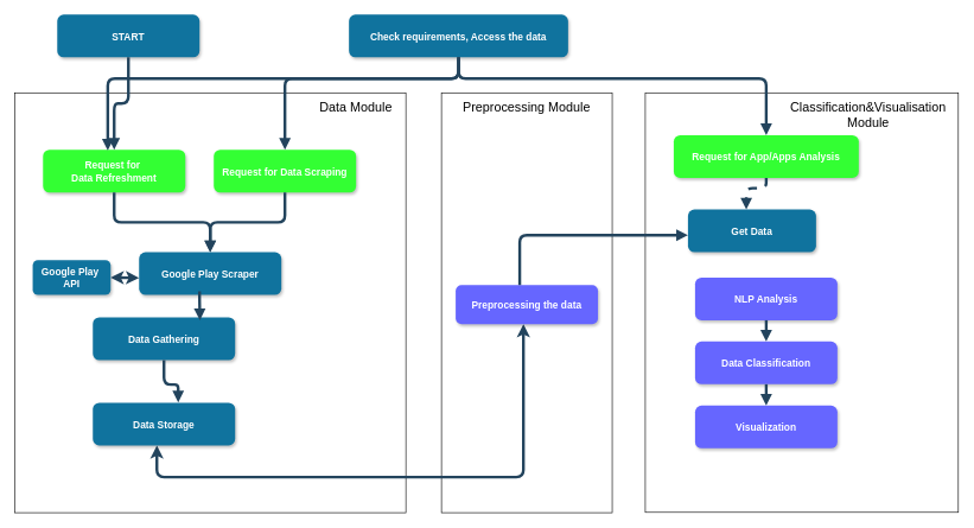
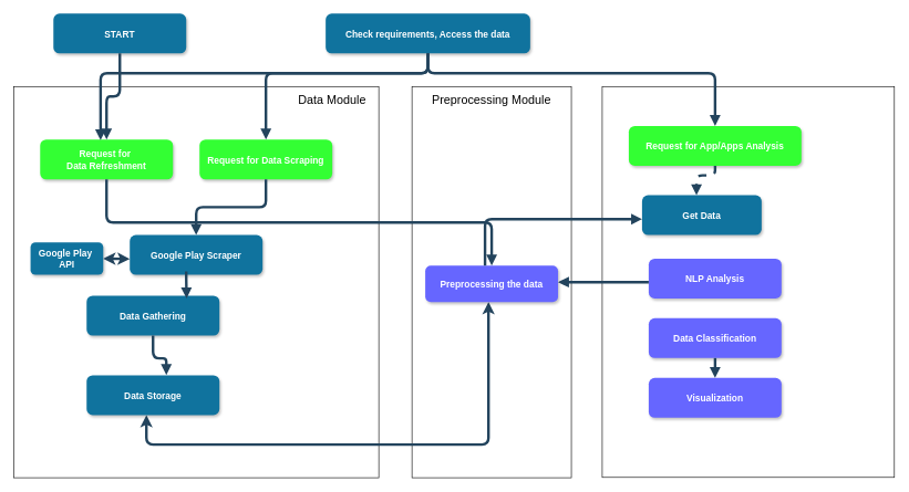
  <mxCell id="0" />
  <mxCell id="1" parent="0" />
  <mxCell id="2" value="" style="rounded=0;whiteSpace=wrap;html=1;" parent="1" vertex="1"><mxGeometry x="620" y="130" width="240" height="590" as="geometry" /></mxCell>
  <mxCell id="3" value="" style="rounded=0;whiteSpace=wrap;html=1;" parent="1" vertex="1"><mxGeometry x="906.5" y="130" width="440" height="589.5" as="geometry" /></mxCell>
  <mxCell id="4" value="" style="rounded=0;whiteSpace=wrap;html=1;" parent="1" vertex="1"><mxGeometry x="20" y="130" width="550" height="590" as="geometry" /></mxCell>
  <mxCell id="5" value="START" style="rounded=1;fillColor=#10739E;strokeColor=none;shadow=1;gradientColor=none;fontStyle=1;fontColor=#FFFFFF;fontSize=14;" parent="1" vertex="1"><mxGeometry x="80" y="20" width="200" height="60" as="geometry" /></mxCell>
  <mxCell id="6" value="Check requirements, Access the data" style="rounded=1;fillColor=#10739E;strokeColor=none;shadow=1;gradientColor=none;fontStyle=1;fontColor=#FFFFFF;fontSize=14;" parent="1" vertex="1"><mxGeometry x="490" y="20" width="308" height="60" as="geometry" /></mxCell>
  <mxCell id="7" value="Request for &#10;Data Refreshment" style="rounded=1;fillColor=#33FF33;strokeColor=none;shadow=1;gradientColor=none;fontStyle=1;fontColor=#FFFFFF;fontSize=14;" parent="1" vertex="1"><mxGeometry x="60" y="210" width="200" height="60" as="geometry" /></mxCell>
  <mxCell id="8" value="Request for Data Scraping" style="rounded=1;fillColor=#33FF33;strokeColor=none;shadow=1;gradientColor=none;fontStyle=1;fontColor=#FFFFFF;fontSize=14;" parent="1" vertex="1"><mxGeometry x="300" y="210" width="200" height="60" as="geometry" /></mxCell>
  <mxCell id="9" value="Request for App/Apps Analysis" style="rounded=1;fillColor=#33FF33;strokeColor=none;shadow=1;gradientColor=none;fontStyle=1;fontColor=#FFFFFF;fontSize=14;" parent="1" vertex="1"><mxGeometry x="946.5" y="189.5" width="260" height="60" as="geometry" /></mxCell>
  <mxCell id="10" value="Google Play Scraper" style="rounded=1;fillColor=#10739E;strokeColor=none;shadow=1;gradientColor=none;fontStyle=1;fontColor=#FFFFFF;fontSize=14;" parent="1" vertex="1"><mxGeometry x="195" y="354" width="200" height="60" as="geometry" /></mxCell>
  <mxCell id="11" value="Data Gathering" style="rounded=1;fillColor=#10739E;strokeColor=none;shadow=1;gradientColor=none;fontStyle=1;fontColor=#FFFFFF;fontSize=14;" parent="1" vertex="1"><mxGeometry x="130" y="445.5" width="200" height="60" as="geometry" /></mxCell>
  <mxCell id="12" value="Get Data" style="rounded=1;fillColor=#10739E;strokeColor=none;shadow=1;gradientColor=none;fontStyle=1;fontColor=#FFFFFF;fontSize=14;" parent="1" vertex="1"><mxGeometry x="966.5" y="294" width="180" height="60" as="geometry" /></mxCell>
  <mxCell id="13" value="NLP Analysis" style="rounded=1;fillColor=#6666FF;strokeColor=none;shadow=1;gradientColor=none;fontStyle=1;fontColor=#FFFFFF;fontSize=14;" parent="1" vertex="1"><mxGeometry x="976.5" y="389.5" width="200" height="60" as="geometry" /></mxCell>
  <mxCell id="14" value="Data Classification" style="rounded=1;fillColor=#6666FF;strokeColor=none;shadow=1;gradientColor=none;fontStyle=1;fontColor=#FFFFFF;fontSize=14;" parent="1" vertex="1"><mxGeometry x="976.5" y="479.5" width="200" height="60" as="geometry" /></mxCell>
  <mxCell id="15" value="Visualization" style="rounded=1;fillColor=#6666FF;strokeColor=none;shadow=1;gradientColor=none;fontStyle=1;fontColor=#FFFFFF;fontSize=14;" parent="1" vertex="1"><mxGeometry x="976.5" y="569.5" width="200" height="60" as="geometry" /></mxCell>
  <mxCell id="16" value="" style="edgeStyle=elbowEdgeStyle;elbow=vertical;strokeWidth=4;endArrow=block;endFill=1;fontStyle=1;strokeColor=#23445D;" parent="1" source="5" target="7" edge="1"><mxGeometry x="22" y="165.5" width="100" height="100" as="geometry"><mxPoint x="52" y="-74.5" as="sourcePoint" /><mxPoint x="152" y="-174.5" as="targetPoint" /></mxGeometry></mxCell>
  <mxCell id="17" value="" style="edgeStyle=elbowEdgeStyle;elbow=vertical;strokeWidth=4;endArrow=block;endFill=1;fontStyle=1;strokeColor=#23445D;exitX=0.5;exitY=1;exitDx=0;exitDy=0;" parent="1" source="6" target="8" edge="1"><mxGeometry x="22" y="165.5" width="100" height="100" as="geometry"><mxPoint x="52" y="-74.5" as="sourcePoint" /><mxPoint x="152" y="-174.5" as="targetPoint" /><Array as="points"><mxPoint x="530" y="110" /><mxPoint x="640" y="170" /></Array></mxGeometry></mxCell>
  <mxCell id="18" value="" style="edgeStyle=elbowEdgeStyle;elbow=vertical;strokeWidth=4;endArrow=block;endFill=1;fontStyle=1;strokeColor=#23445D;" parent="1" source="6" target="9" edge="1"><mxGeometry x="22" y="165.5" width="100" height="100" as="geometry"><mxPoint x="52" y="-74.5" as="sourcePoint" /><mxPoint x="152" y="-174.5" as="targetPoint" /><Array as="points"><mxPoint x="830" y="110" /><mxPoint x="940" y="80" /></Array></mxGeometry></mxCell>
  <mxCell id="19" value="" style="edgeStyle=elbowEdgeStyle;elbow=vertical;strokeWidth=4;endArrow=block;endFill=1;fontStyle=1;strokeColor=#23445D;" parent="1" source="11" edge="1"><mxGeometry x="62" y="175.5" width="100" height="100" as="geometry"><mxPoint x="70" y="40" as="sourcePoint" /><mxPoint x="250" y="565" as="targetPoint" /><Array as="points"><mxPoint x="230" y="540" /></Array></mxGeometry></mxCell>
  <mxCell id="20" value="" style="edgeStyle=elbowEdgeStyle;elbow=vertical;strokeWidth=4;endArrow=classic;startArrow=classic;endFill=1;fontStyle=1;strokeColor=#23445D;entryX=0.822;entryY=1.03;entryDx=0;entryDy=0;exitX=0.5;exitY=1;exitDx=0;exitDy=0;entryPerimeter=0;" parent="1" edge="1"><mxGeometry x="62" y="185.5" width="100" height="100" as="geometry"><mxPoint x="220" y="625.5" as="sourcePoint" /><mxPoint x="735.2" y="455" as="targetPoint" /><Array as="points"><mxPoint x="460.8" y="670" /></Array></mxGeometry></mxCell>
- <mxCell id="21" value="" style="edgeStyle=elbowEdgeStyle;elbow=vertical;strokeWidth=4;endArrow=block;endFill=1;fontStyle=1;strokeColor=#23445D;" parent="1" source="13" target="14" edge="1"><mxGeometry x="62" y="175.5" width="100" height="100" as="geometry"><mxPoint x="486.5" y="-40.5" as="sourcePoint" /><mxPoint x="586.5" y="-140.5" as="targetPoint" /></mxGeometry></mxCell>
+ <mxCell id="21" value="" style="edgeStyle=elbowEdgeStyle;elbow=vertical;strokeWidth=4;endArrow=block;endFill=1;fontStyle=1;strokeColor=#23445D;" parent="1" source="13" target="33" edge="1"><mxGeometry x="62" y="175.5" width="100" height="100" as="geometry"><mxPoint x="486.5" y="-40.5" as="sourcePoint" /><mxPoint x="586.5" y="-140.5" as="targetPoint" /></mxGeometry></mxCell>
  <mxCell id="22" value="" style="edgeStyle=elbowEdgeStyle;elbow=vertical;strokeWidth=4;endArrow=block;endFill=1;fontStyle=1;strokeColor=#23445D;" parent="1" source="14" target="15" edge="1"><mxGeometry x="62" y="185.5" width="100" height="100" as="geometry"><mxPoint x="486.5" y="-30.5" as="sourcePoint" /><mxPoint x="586.5" y="-130.5" as="targetPoint" /></mxGeometry></mxCell>
  <mxCell id="23" value="" style="edgeStyle=elbowEdgeStyle;elbow=vertical;strokeWidth=4;endArrow=block;endFill=1;fontStyle=1;strokeColor=#23445D;exitX=0.5;exitY=1;exitDx=0;exitDy=0;dashed=1;" parent="1" source="9" target="12" edge="1"><mxGeometry x="22" y="165.5" width="100" height="100" as="geometry"><mxPoint x="98.5" y="-60.5" as="sourcePoint" /><mxPoint x="198.5" y="-160.5" as="targetPoint" /><Array as="points"><mxPoint x="1048.5" y="264" /></Array></mxGeometry></mxCell>
  <mxCell id="24" value="" style="edgeStyle=elbowEdgeStyle;elbow=vertical;strokeWidth=4;endArrow=block;endFill=1;fontStyle=1;strokeColor=#23445D;exitX=1;exitY=0.5;exitDx=0;exitDy=0;" parent="1" source="33" target="2" edge="1"><mxGeometry x="62" y="185.5" width="100" height="100" as="geometry"><mxPoint x="470" y="590" as="sourcePoint" /><mxPoint x="760" y="370" as="targetPoint" /><Array as="points" /></mxGeometry></mxCell>
  <mxCell id="25" value="" style="edgeStyle=elbowEdgeStyle;elbow=vertical;strokeWidth=4;endArrow=block;endFill=1;fontStyle=1;strokeColor=#23445D;entryX=0.455;entryY=0.017;entryDx=0;entryDy=0;entryPerimeter=0;exitX=0.5;exitY=1;exitDx=0;exitDy=0;" parent="1" source="6" target="7" edge="1"><mxGeometry x="22" y="165.5" width="100" height="100" as="geometry"><mxPoint x="488" y="93" as="sourcePoint" /><mxPoint x="320" y="130" as="targetPoint" /><Array as="points"><mxPoint x="370" y="110" /><mxPoint x="550" y="180" /><mxPoint x="330" y="190" /></Array></mxGeometry></mxCell>
  <mxCell id="26" value="&lt;font style=&quot;font-size: 18px;&quot;&gt;Data Module&lt;/font&gt;" style="text;html=1;align=center;verticalAlign=middle;whiteSpace=wrap;rounded=0;" parent="1" vertex="1"><mxGeometry x="410" y="135" width="180" height="30" as="geometry" /></mxCell>
  <mxCell id="27" value="" style="edgeStyle=elbowEdgeStyle;elbow=vertical;strokeWidth=4;endArrow=block;endFill=1;fontStyle=1;strokeColor=#23445D;" parent="1" edge="1"><mxGeometry x="62" y="175.5" width="100" height="100" as="geometry"><mxPoint x="280" y="409" as="sourcePoint" /><mxPoint x="280.5" y="449.5" as="targetPoint" /><Array as="points"><mxPoint x="260.5" y="419.5" /></Array></mxGeometry></mxCell>
- <mxCell id="28" value="" style="edgeStyle=elbowEdgeStyle;elbow=vertical;strokeWidth=4;endArrow=block;endFill=1;fontStyle=1;strokeColor=#23445D;entryX=0.5;entryY=0;entryDx=0;entryDy=0;" parent="1" source="7" target="10" edge="1"><mxGeometry x="62" y="175.5" width="100" height="100" as="geometry"><mxPoint x="409.5" y="280" as="sourcePoint" /><mxPoint x="409.5" y="340" as="targetPoint" /></mxGeometry></mxCell>
+ <mxCell id="28" value="" style="edgeStyle=elbowEdgeStyle;elbow=vertical;strokeWidth=4;endArrow=block;endFill=1;fontStyle=1;strokeColor=#23445D;" parent="1" source="7" target="33" edge="1"><mxGeometry x="62" y="175.5" width="100" height="100" as="geometry"><mxPoint x="409.5" y="280" as="sourcePoint" /><mxPoint x="409.5" y="340" as="targetPoint" /></mxGeometry></mxCell>
  <mxCell id="29" value="" style="edgeStyle=elbowEdgeStyle;elbow=vertical;strokeWidth=4;endArrow=block;endFill=1;fontStyle=1;strokeColor=#23445D;exitX=0.5;exitY=1;exitDx=0;exitDy=0;" parent="1" source="8" target="10" edge="1"><mxGeometry x="62" y="175.5" width="100" height="100" as="geometry"><mxPoint x="399.5" y="375.5" as="sourcePoint" /><mxPoint x="400" y="340" as="targetPoint" /><Array as="points" /></mxGeometry></mxCell>
  <mxCell id="30" value="Data Storage" style="rounded=1;fillColor=#10739E;strokeColor=none;shadow=1;gradientColor=none;fontStyle=1;fontColor=#FFFFFF;fontSize=14;" parent="1" vertex="1"><mxGeometry x="130" y="565.5" width="200" height="60" as="geometry" /></mxCell>
- <mxCell id="31" value="&lt;font size=&quot;4&quot;&gt;Classification&amp;amp;Visualisation Module&lt;/font&gt;" style="text;html=1;align=center;verticalAlign=middle;whiteSpace=wrap;rounded=0;" parent="1" vertex="1"><mxGeometry x="1120" y="135" width="200" height="54.5" as="geometry" /></mxCell>
  <mxCell id="32" value="&lt;font size=&quot;4&quot;&gt;Preprocessing Module&lt;/font&gt;" style="text;html=1;align=center;verticalAlign=middle;whiteSpace=wrap;rounded=0;" parent="1" vertex="1"><mxGeometry x="640" y="122.75" width="200" height="54.5" as="geometry" /></mxCell>
  <mxCell id="33" value="Preprocessing the data" style="rounded=1;fillColor=#6666FF;strokeColor=none;shadow=1;gradientColor=none;fontStyle=1;fontColor=#FFFFFF;fontSize=14;" parent="1" vertex="1"><mxGeometry x="640" y="400" width="200" height="55" as="geometry" /></mxCell>
  <mxCell id="34" style="edgeStyle=elbowEdgeStyle;elbow=vertical;strokeWidth=4;endArrow=block;endFill=1;fontStyle=1;strokeColor=#23445D;exitX=0.5;exitY=0;exitDx=0;exitDy=0;" parent="1" target="12" edge="1"><mxGeometry relative="1" as="geometry"><mxPoint x="730" y="400" as="sourcePoint" /><mxPoint x="896.5" y="330" as="targetPoint" /><Array as="points"><mxPoint x="840" y="330" /></Array></mxGeometry></mxCell>
  <mxCell id="35" value="Google Play &#10;API" style="rounded=1;fillColor=#10739E;strokeColor=none;shadow=1;gradientColor=none;fontStyle=1;fontColor=#FFFFFF;fontSize=14;" vertex="1" parent="1"><mxGeometry x="45.5" y="365" width="109.5" height="49" as="geometry" /></mxCell>
  <mxCell id="36" value="" style="edgeStyle=elbowEdgeStyle;elbow=vertical;strokeWidth=4;endArrow=classic;startArrow=classic;endFill=1;fontStyle=1;strokeColor=#23445D;" edge="1" parent="1"><mxGeometry width="50" height="50" relative="1" as="geometry"><mxPoint x="195" y="390" as="sourcePoint" /><mxPoint x="155" y="389.5" as="targetPoint" /><Array as="points"><mxPoint x="255" y="389.5" /></Array></mxGeometry></mxCell>
